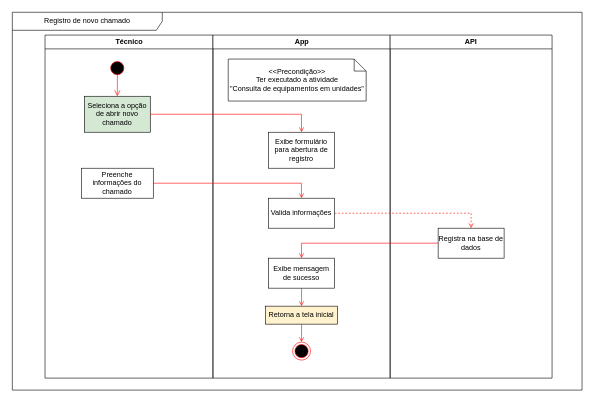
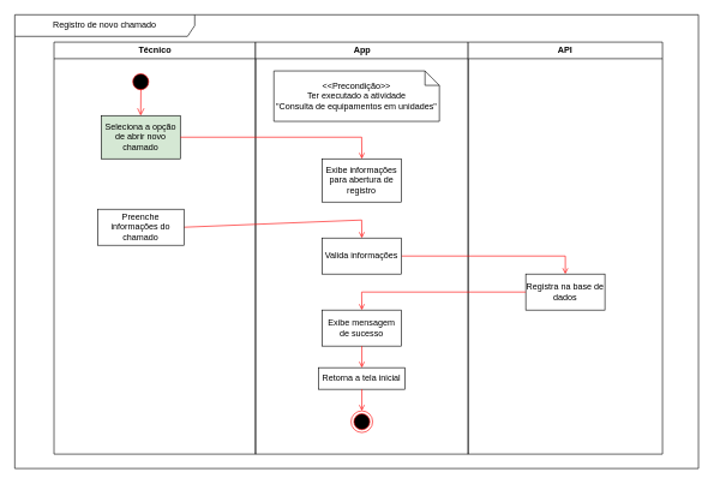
  <mxCell id="0" />
  <mxCell id="1" parent="0" />
  <mxCell id="2" value="Técnico" style="swimlane;whiteSpace=wrap" vertex="1" parent="1"><mxGeometry x="74.5" y="58" width="280" height="572" as="geometry" /></mxCell>
  <mxCell id="3" value="App" style="swimlane;whiteSpace=wrap" vertex="1" parent="1"><mxGeometry x="354.5" y="58" width="295.5" height="572" as="geometry" /></mxCell>
  <mxCell id="4" value="API" style="swimlane;whiteSpace=wrap" vertex="1" parent="1"><mxGeometry x="650" y="58" width="270" height="572" as="geometry" /></mxCell>
  <mxCell id="5" value="" style="endArrow=open;strokeColor=#FF0000;endFill=1;rounded=0;entryX=0.5;entryY=0;entryDx=0;entryDy=0;exitX=1;exitY=0.5;exitDx=0;exitDy=0;" edge="1" parent="1" source="22" target="15"><mxGeometry relative="1" as="geometry"><mxPoint x="1060" y="400" as="sourcePoint" /><mxPoint x="530" y="400" as="targetPoint" /><Array as="points"><mxPoint x="502" y="305" /></Array></mxGeometry></mxCell>
  <mxCell id="6" value="Registro de novo chamado" style="shape=umlFrame;whiteSpace=wrap;html=1;pointerEvents=0;width=250;height=30;" vertex="1" parent="1"><mxGeometry x="20" y="20" width="950" height="630" as="geometry" /></mxCell>
  <mxCell id="7" value="" style="ellipse;html=1;shape=endState;fillColor=#000000;strokeColor=#ff0000;" vertex="1" parent="1"><mxGeometry x="487.25" y="570" width="30" height="30" as="geometry" /></mxCell>
- <mxCell id="8" value="" style="endArrow=open;strokeColor=#FF0000;endFill=1;rounded=0;exitX=1;exitY=0.5;exitDx=0;exitDy=0;entryX=0.5;entryY=0;entryDx=0;entryDy=0;dashed=1;" edge="1" parent="1" source="15" target="16"><mxGeometry relative="1" as="geometry"><mxPoint x="816" y="490" as="sourcePoint" /><mxPoint x="540" y="530" as="targetPoint" /><Array as="points"><mxPoint x="785" y="355" /></Array></mxGeometry></mxCell>
+ <mxCell id="8" value="" style="endArrow=open;strokeColor=#FF0000;endFill=1;rounded=0;exitX=1;exitY=0.5;exitDx=0;exitDy=0;entryX=0.5;entryY=0;entryDx=0;entryDy=0;" edge="1" parent="1" source="15" target="16"><mxGeometry relative="1" as="geometry"><mxPoint x="816" y="490" as="sourcePoint" /><mxPoint x="540" y="530" as="targetPoint" /><Array as="points"><mxPoint x="785" y="355" /></Array></mxGeometry></mxCell>
  <mxCell id="9" value="&amp;lt;&amp;lt;Precondição&amp;gt;&amp;gt;&lt;div&gt;Ter executado a atividade&lt;br&gt;&quot;Consulta de equipamentos em unidades&quot;&lt;br&gt;&lt;/div&gt;" style="shape=note;size=20;whiteSpace=wrap;html=1;" vertex="1" parent="1"><mxGeometry x="380" y="98" width="230" height="70" as="geometry" /></mxCell>
  <mxCell id="10" value="" style="ellipse;shape=startState;fillColor=#000000;strokeColor=#ff0000;" vertex="1" parent="1"><mxGeometry x="180" y="98" width="30" height="30" as="geometry" /></mxCell>
  <mxCell id="11" value="" style="edgeStyle=elbowEdgeStyle;elbow=horizontal;verticalAlign=bottom;endArrow=open;endSize=8;strokeColor=#FF0000;endFill=1;rounded=0;exitX=0.507;exitY=0.833;exitDx=0;exitDy=0;exitPerimeter=0;" edge="1" parent="1" source="10" target="12"><mxGeometry x="484.5" y="148" as="geometry"><mxPoint x="475" y="148" as="targetPoint" /></mxGeometry></mxCell>
  <mxCell id="12" value="Seleciona a opção de abrir novo chamado" style="whiteSpace=wrap;fillColor=#d5e8d4;" vertex="1" parent="1"><mxGeometry x="140" y="160" width="110" height="60" as="geometry" /></mxCell>
- <mxCell id="13" value="Exibe formulário para abertura de registro" style="whiteSpace=wrap;" vertex="1" parent="1"><mxGeometry x="447.25" y="220" width="110" height="60" as="geometry" /></mxCell>
+ <mxCell id="13" value="Exibe informações para abertura de registro" style="whiteSpace=wrap;" vertex="1" parent="1"><mxGeometry x="447.25" y="220" width="110" height="60" as="geometry" /></mxCell>
  <mxCell id="14" value="" style="endArrow=open;strokeColor=#FF0000;endFill=1;rounded=0;exitX=1;exitY=0.5;exitDx=0;exitDy=0;entryX=0.5;entryY=0;entryDx=0;entryDy=0;" edge="1" parent="1" source="12" target="13"><mxGeometry relative="1" as="geometry"><mxPoint x="310" y="210" as="sourcePoint" /><mxPoint x="541" y="192" as="targetPoint" /><Array as="points"><mxPoint x="502" y="190" /></Array></mxGeometry></mxCell>
  <mxCell id="15" value="Valida informações" style="whiteSpace=wrap;" vertex="1" parent="1"><mxGeometry x="447.25" y="330" width="110" height="50" as="geometry" /></mxCell>
  <mxCell id="16" value="Registra na base de dados" style="whiteSpace=wrap;" vertex="1" parent="1"><mxGeometry x="730" y="380" width="110" height="50" as="geometry" /></mxCell>
  <mxCell id="17" value="Exibe mensagem de sucesso" style="whiteSpace=wrap;" vertex="1" parent="1"><mxGeometry x="447.25" y="430" width="110" height="50" as="geometry" /></mxCell>
  <mxCell id="18" value="" style="endArrow=open;strokeColor=#FF0000;endFill=1;rounded=0;entryX=0.5;entryY=0;entryDx=0;entryDy=0;exitX=0;exitY=0.5;exitDx=0;exitDy=0;" edge="1" parent="1" source="16" target="17"><mxGeometry relative="1" as="geometry"><mxPoint x="800" y="340" as="sourcePoint" /><mxPoint x="800" y="370" as="targetPoint" /><Array as="points"><mxPoint x="502" y="405" /></Array></mxGeometry></mxCell>
- <mxCell id="19" value="Retorna a tela inicial" style="whiteSpace=wrap;fillColor=#fff2cc;" vertex="1" parent="1"><mxGeometry x="442.25" y="510" width="120" height="30" as="geometry" /></mxCell>
+ <mxCell id="19" value="Retorna a tela inicial" style="whiteSpace=wrap;" vertex="1" parent="1"><mxGeometry x="442.25" y="510" width="120" height="30" as="geometry" /></mxCell>
  <mxCell id="20" value="" style="endArrow=open;strokeColor=#FF0000;endFill=1;rounded=0;entryX=0.5;entryY=0;entryDx=0;entryDy=0;exitX=0.5;exitY=1;exitDx=0;exitDy=0;" edge="1" parent="1" source="19" target="7"><mxGeometry relative="1" as="geometry"><mxPoint x="205" y="700" as="sourcePoint" /><mxPoint x="200" y="620" as="targetPoint" /><Array as="points" /></mxGeometry></mxCell>
  <mxCell id="21" value="" style="endArrow=open;strokeColor=#FF0000;endFill=1;rounded=0;exitX=0.5;exitY=1;exitDx=0;exitDy=0;entryX=0.5;entryY=0;entryDx=0;entryDy=0;" edge="1" parent="1" source="17" target="19"><mxGeometry relative="1" as="geometry"><mxPoint x="423" y="515" as="sourcePoint" /><mxPoint x="190" y="540" as="targetPoint" /><Array as="points" /></mxGeometry></mxCell>
- <mxCell id="22" value="Preenche informações do chamado" style="whiteSpace=wrap;" vertex="1" parent="1"><mxGeometry x="135" y="280" width="120" height="50" as="geometry" /></mxCell>
+ <mxCell id="22" value="Preenche informações do chamado" style="whiteSpace=wrap;" vertex="1" parent="1"><mxGeometry x="135" y="290" width="120" height="50" as="geometry" /></mxCell>
